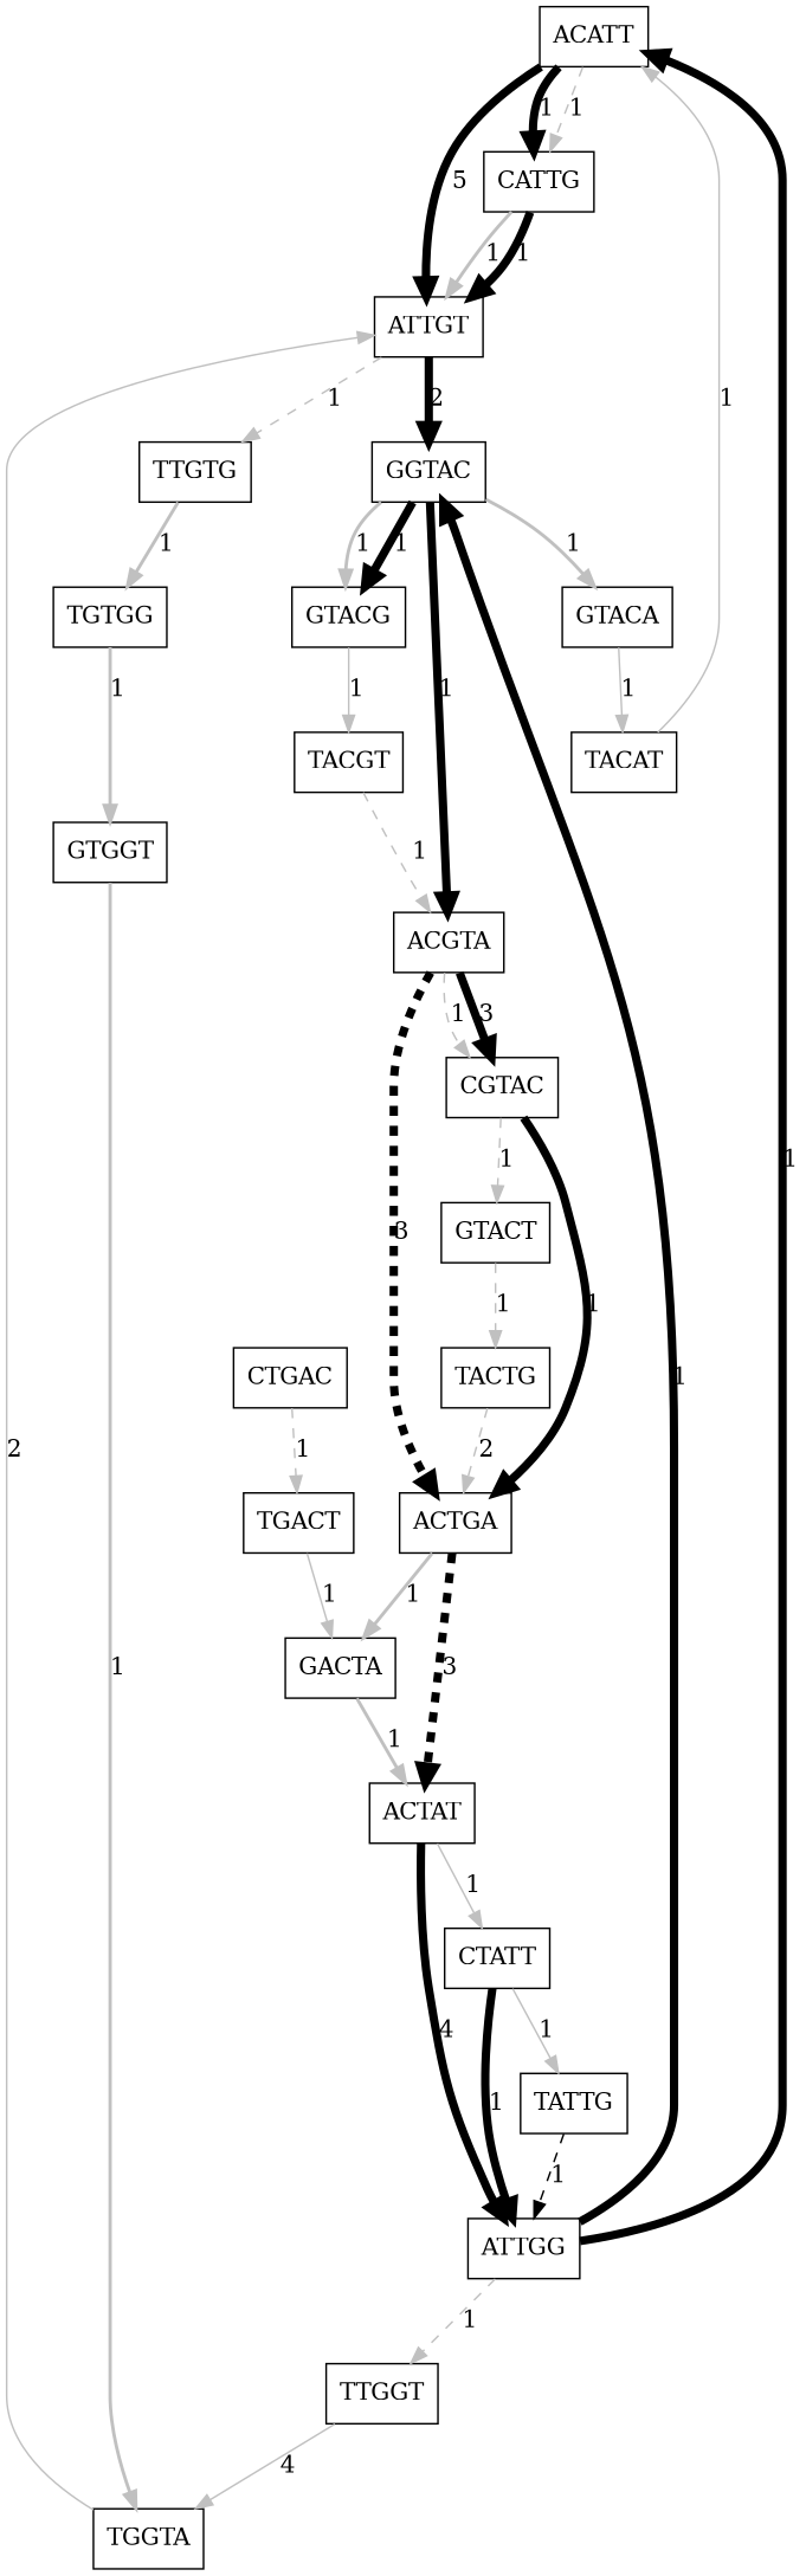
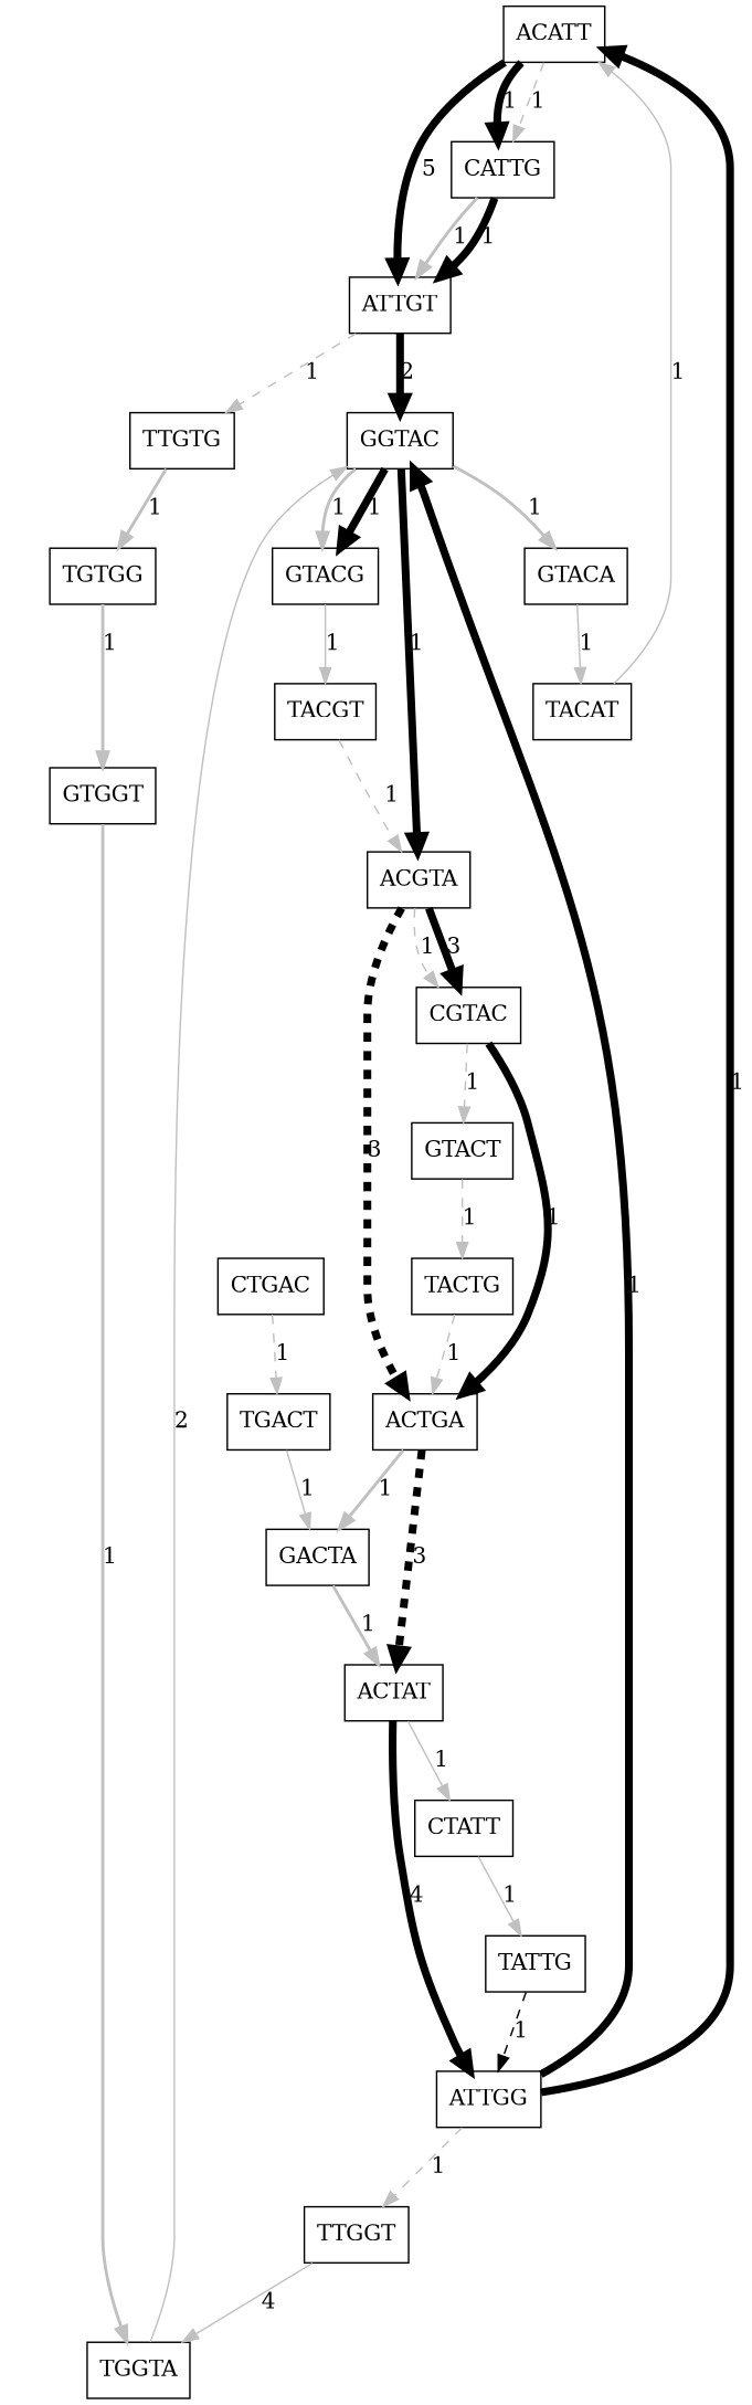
  digraph {
    rankdir=TB
    node [shape=box]
    edge [color=grey style=bold]
    ACATT
    CATTG
    ATTGT
    GGTAC
    TTGTG
    ACGTA
    CGTAC
    ACTGA
    GTACT
    ACTAT
    GACTA
    TACTG
    CTATT
    ATTGG
    TATTG
    TTGGT
    CTGAC
    TGACT
    TGGTA
    GTACA
    GTACG
    TGTGG
    GTGGT
    TACAT
    TACGT
    ACATT -> CATTG [label=1 style=dashed]
    ACATT -> CATTG [color=black label=1 penwidth=5]
    ACATT -> ATTGT [color=black label=5 penwidth=5]
    CATTG -> ATTGT [label=1]
    CATTG -> ATTGT [color=black label=1 penwidth=5 style=solid]
    ATTGT -> GGTAC [color=black label=2 penwidth=5 style=solid]
    ATTGT -> TTGTG [label=1 style=dashed]
    GGTAC -> ACGTA [color=black label=1 penwidth=5 style=solid]
    GGTAC -> GTACA [label=1]
    GGTAC -> GTACG [label=1]
    GGTAC -> GTACG [color=black label=1 penwidth=5]
    TTGTG -> TGTGG [label=1]
    ACGTA -> CGTAC [label=1 style=dashed]
    ACGTA -> CGTAC [color=black label=3 penwidth=5]
    ACGTA -> ACTGA [color=black label=3 penwidth=5 style=dashed]
    CGTAC -> ACTGA [color=black label=1 penwidth=5]
    CGTAC -> GTACT [label=1 style=dashed]
    ACTGA -> ACTAT [color=black label=3 penwidth=5 style=dashed]
    ACTGA -> GACTA [label=1]
    GTACT -> TACTG [label=1 style=dashed]
    ACTAT -> CTATT [label=1 style=solid]
    ACTAT -> ATTGG [color=black label=4 penwidth=5]
    GACTA -> ACTAT [label=1]
-   TACTG -> ACTGA [label=2 style=dashed]
-   CTATT -> ATTGG [color=black label=1 penwidth=5]
+   TACTG -> ACTGA [label=1 style=dashed]
    CTATT -> TATTG [label=1 style=solid]
    ATTGG -> ACATT [color=black label=1 penwidth=5]
    ATTGG -> GGTAC [color=black label=1 penwidth=5]
    ATTGG -> TTGGT [label=1 style=dashed]
    TATTG -> ATTGG [color=black label=1 style=dashed]
    TTGGT -> TGGTA [label=4 style=solid]
    CTGAC -> TGACT [label=1 style=dashed]
    TGACT -> GACTA [label=1 style=solid]
-   TGGTA -> ATTGT [label=2 style=solid]
+   TGGTA -> GGTAC [label=2 style=solid]
    GTACA -> TACAT [label=1 style=solid]
    GTACG -> TACGT [label=1 style=solid]
    TGTGG -> GTGGT [label=1]
    GTGGT -> TGGTA [label=1]
    TACAT -> ACATT [label=1 style=solid]
    TACGT -> ACGTA [label=1 style=dashed]
  }
